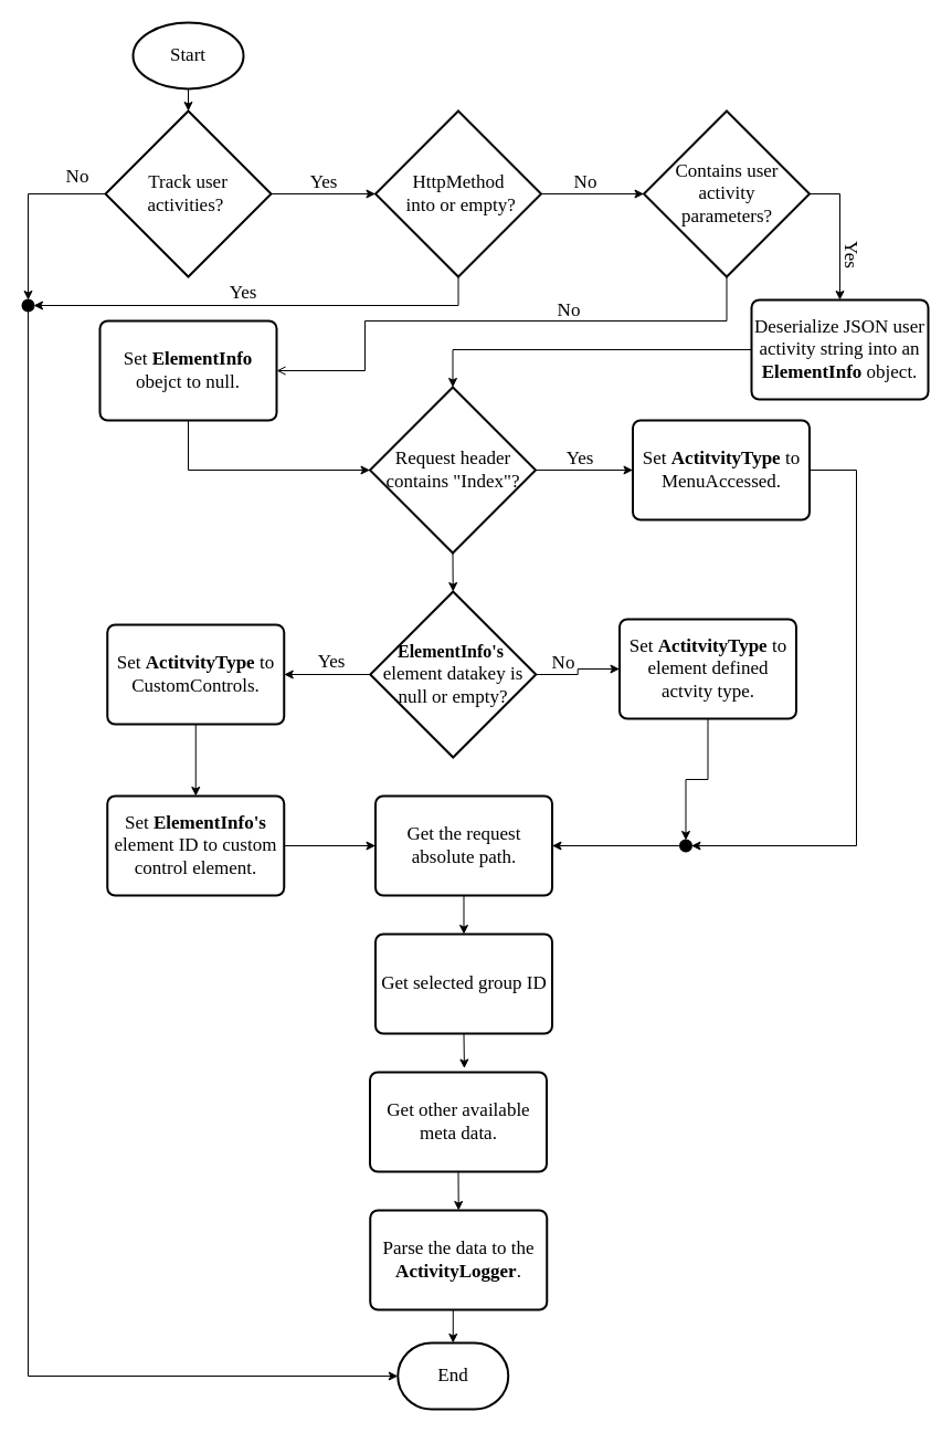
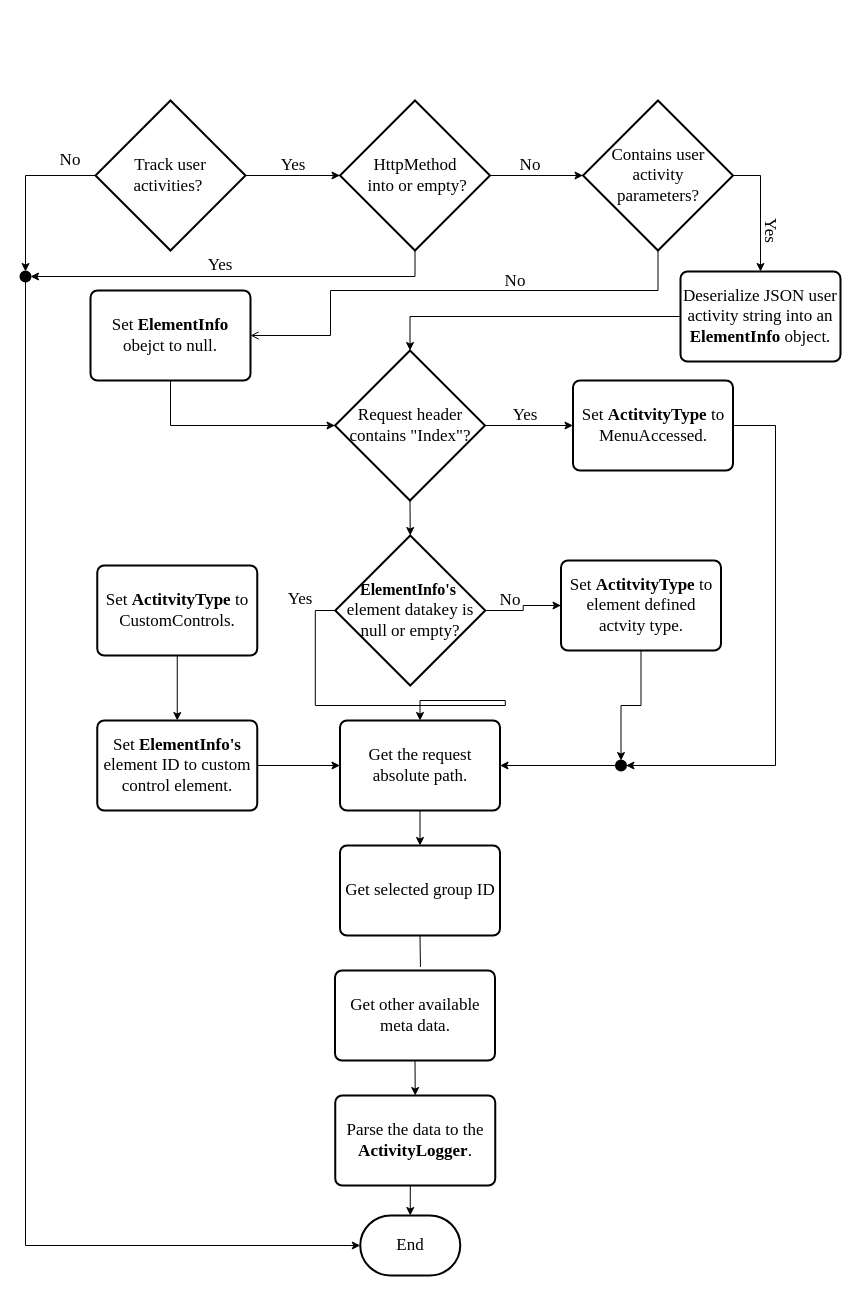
  <mxCell id="0" />
  <mxCell id="1" parent="0" />
- <mxCell id="2" style="edgeStyle=orthogonalEdgeStyle;rounded=0;orthogonalLoop=1;jettySize=auto;html=1;entryX=0.5;entryY=0;entryDx=0;entryDy=0;entryPerimeter=0;endArrow=classic;endFill=1;fontFamily=Times New Roman;" parent="1" source="3" target="6" edge="1"><mxGeometry relative="1" as="geometry" /></mxCell>
- <mxCell id="3" value="Start" style="strokeWidth=2;html=1;shape=mxgraph.flowchart.start_1;whiteSpace=wrap;fontFamily=Times New Roman;fillColor=none;fontSize=17;" parent="1" vertex="1"><mxGeometry x="120" y="20" width="100" height="60" as="geometry" /></mxCell>
  <mxCell id="4" style="edgeStyle=orthogonalEdgeStyle;rounded=0;orthogonalLoop=1;jettySize=auto;html=1;exitX=1;exitY=0.5;exitDx=0;exitDy=0;exitPerimeter=0;entryX=0;entryY=0.5;entryDx=0;entryDy=0;entryPerimeter=0;endArrow=classic;endFill=1;fontFamily=Times New Roman;" parent="1" source="6" target="13" edge="1"><mxGeometry relative="1" as="geometry" /></mxCell>
  <mxCell id="5" style="edgeStyle=orthogonalEdgeStyle;rounded=0;orthogonalLoop=1;jettySize=auto;html=1;exitX=0;exitY=0.5;exitDx=0;exitDy=0;exitPerimeter=0;entryX=0.5;entryY=0;entryDx=0;entryDy=0;endArrow=classic;endFill=1;" edge="1" parent="1" source="6" target="50"><mxGeometry relative="1" as="geometry" /></mxCell>
  <mxCell id="6" value="Track user activities?&amp;nbsp;" style="strokeWidth=2;html=1;shape=mxgraph.flowchart.decision;whiteSpace=wrap;fontFamily=Times New Roman;fillColor=none;fontSize=17;" parent="1" vertex="1"><mxGeometry x="95" y="100" width="150" height="150" as="geometry" /></mxCell>
  <mxCell id="7" style="edgeStyle=orthogonalEdgeStyle;rounded=0;orthogonalLoop=1;jettySize=auto;html=1;entryX=0;entryY=0.5;entryDx=0;entryDy=0;entryPerimeter=0;endArrow=classic;endFill=1;fontFamily=Times New Roman;" parent="1" source="8" target="27" edge="1"><mxGeometry relative="1" as="geometry"><Array as="points"><mxPoint x="170" y="425" /></Array></mxGeometry></mxCell>
  <mxCell id="8" value="Set &lt;b&gt;ElementInfo &lt;/b&gt;obejct to null." style="rounded=1;whiteSpace=wrap;html=1;absoluteArcSize=1;arcSize=14;strokeWidth=2;fontFamily=Times New Roman;fillColor=none;fontSize=17;" parent="1" vertex="1"><mxGeometry x="90" y="290" width="160" height="90" as="geometry" /></mxCell>
  <mxCell id="9" value="End" style="strokeWidth=2;html=1;shape=mxgraph.flowchart.terminator;whiteSpace=wrap;fillColor=none;fontFamily=Times New Roman;fontSize=17;" parent="1" vertex="1"><mxGeometry x="359.75" y="1215" width="100" height="60" as="geometry" /></mxCell>
  <mxCell id="10" value="Yes" style="text;html=1;strokeColor=none;fillColor=none;align=center;verticalAlign=middle;whiteSpace=wrap;rounded=0;fontFamily=Times New Roman;rotation=0;fontSize=17;" parent="1" vertex="1"><mxGeometry x="272.5" y="154.029" width="40" height="21" as="geometry" /></mxCell>
  <mxCell id="11" style="edgeStyle=orthogonalEdgeStyle;rounded=0;orthogonalLoop=1;jettySize=auto;html=1;exitX=1;exitY=0.5;exitDx=0;exitDy=0;exitPerimeter=0;entryX=0;entryY=0.5;entryDx=0;entryDy=0;entryPerimeter=0;" edge="1" parent="1" source="13" target="18"><mxGeometry relative="1" as="geometry" /></mxCell>
  <mxCell id="12" style="edgeStyle=orthogonalEdgeStyle;rounded=0;orthogonalLoop=1;jettySize=auto;html=1;exitX=0.5;exitY=1;exitDx=0;exitDy=0;exitPerimeter=0;entryX=1;entryY=0.5;entryDx=0;entryDy=0;endArrow=classic;endFill=1;" edge="1" parent="1" source="13" target="50"><mxGeometry relative="1" as="geometry" /></mxCell>
  <mxCell id="13" value="HttpMethod&lt;br&gt;&amp;nbsp;into or empty?" style="strokeWidth=2;html=1;shape=mxgraph.flowchart.decision;whiteSpace=wrap;fontFamily=Times New Roman;fillColor=none;fontSize=17;" parent="1" vertex="1"><mxGeometry x="339.5" y="100" width="150" height="150" as="geometry" /></mxCell>
  <mxCell id="14" style="edgeStyle=orthogonalEdgeStyle;rounded=0;orthogonalLoop=1;jettySize=auto;html=1;exitX=0;exitY=0.5;exitDx=0;exitDy=0;entryX=0.5;entryY=0;entryDx=0;entryDy=0;entryPerimeter=0;endArrow=classic;endFill=1;" edge="1" parent="1" source="15" target="27"><mxGeometry relative="1" as="geometry" /></mxCell>
  <mxCell id="15" value="Deserialize JSON user activity string into an &lt;b&gt;ElementInfo &lt;/b&gt;object." style="rounded=1;whiteSpace=wrap;html=1;absoluteArcSize=1;arcSize=14;strokeWidth=2;fontFamily=Times New Roman;fillColor=none;fontSize=17;" parent="1" vertex="1"><mxGeometry x="680" y="271" width="160" height="90" as="geometry" /></mxCell>
  <mxCell id="16" style="edgeStyle=orthogonalEdgeStyle;rounded=0;orthogonalLoop=1;jettySize=auto;html=1;exitX=0.5;exitY=1;exitDx=0;exitDy=0;exitPerimeter=0;entryX=1;entryY=0.5;entryDx=0;entryDy=0;endArrow=open;endFill=1;" edge="1" parent="1" source="18" target="8"><mxGeometry relative="1" as="geometry"><Array as="points"><mxPoint x="658" y="290" /><mxPoint x="330" y="290" /><mxPoint x="330" y="335" /></Array></mxGeometry></mxCell>
  <mxCell id="17" style="edgeStyle=orthogonalEdgeStyle;rounded=0;orthogonalLoop=1;jettySize=auto;html=1;exitX=1;exitY=0.5;exitDx=0;exitDy=0;exitPerimeter=0;entryX=0.5;entryY=0;entryDx=0;entryDy=0;endArrow=classic;endFill=1;" edge="1" parent="1" source="18" target="15"><mxGeometry relative="1" as="geometry" /></mxCell>
  <mxCell id="18" value="&lt;font style=&quot;font-size: 17px&quot;&gt;Contains user &lt;br&gt;activity &lt;br&gt;parameters?&lt;/font&gt;" style="strokeWidth=2;html=1;shape=mxgraph.flowchart.decision;whiteSpace=wrap;fontFamily=Times New Roman;fillColor=none;fontSize=17;" parent="1" vertex="1"><mxGeometry x="582.5" y="100" width="150" height="150" as="geometry" /></mxCell>
  <mxCell id="19" value="No" style="text;html=1;strokeColor=none;fillColor=none;align=center;verticalAlign=middle;whiteSpace=wrap;rounded=0;fontFamily=Times New Roman;rotation=0;fontSize=17;" parent="1" vertex="1"><mxGeometry x="50" y="150" width="40" height="20" as="geometry" /></mxCell>
  <mxCell id="20" value="Yes" style="text;html=1;strokeColor=none;fillColor=none;align=center;verticalAlign=middle;whiteSpace=wrap;rounded=0;fontFamily=Times New Roman;rotation=90;fontSize=17;" parent="1" vertex="1"><mxGeometry x="750" y="219.999" width="40" height="21" as="geometry" /></mxCell>
  <mxCell id="21" value="Yes" style="text;html=1;strokeColor=none;fillColor=none;align=center;verticalAlign=middle;whiteSpace=wrap;rounded=0;fontFamily=Times New Roman;rotation=0;fontSize=17;" parent="1" vertex="1"><mxGeometry x="200" y="254.999" width="40" height="21" as="geometry" /></mxCell>
- <mxCell id="22" style="edgeStyle=orthogonalEdgeStyle;rounded=0;orthogonalLoop=1;jettySize=auto;html=1;exitX=0;exitY=0.5;exitDx=0;exitDy=0;exitPerimeter=0;entryX=1;entryY=0.5;entryDx=0;entryDy=0;endArrow=classic;endFill=1;fontFamily=Times New Roman;" parent="1" source="24" target="32" edge="1"><mxGeometry relative="1" as="geometry" /></mxCell>
+ <mxCell id="22" style="edgeStyle=orthogonalEdgeStyle;rounded=0;orthogonalLoop=1;jettySize=auto;html=1;exitX=0;exitY=0.5;exitDx=0;exitDy=0;exitPerimeter=0;endArrow=classic;endFill=1;fontFamily=Times New Roman;" parent="1" source="24" target="38" edge="1"><mxGeometry relative="1" as="geometry" /></mxCell>
  <mxCell id="23" style="edgeStyle=orthogonalEdgeStyle;rounded=0;orthogonalLoop=1;jettySize=auto;html=1;exitX=1;exitY=0.5;exitDx=0;exitDy=0;exitPerimeter=0;entryX=0;entryY=0.5;entryDx=0;entryDy=0;endArrow=classic;endFill=1;" edge="1" parent="1" source="24" target="36"><mxGeometry relative="1" as="geometry" /></mxCell>
  <mxCell id="24" value="&lt;b style=&quot;font-size: 16px;&quot;&gt;&lt;font style=&quot;font-size: 16px;&quot;&gt;ElementInfo's&lt;/font&gt;&amp;nbsp; &lt;/b&gt;element datakey&lt;b&gt;&amp;nbsp;&lt;/b&gt;is null or empty?" style="strokeWidth=2;html=1;shape=mxgraph.flowchart.decision;whiteSpace=wrap;fontFamily=Times New Roman;fillColor=none;fontSize=17;" parent="1" vertex="1"><mxGeometry x="334.75" y="535" width="150" height="150" as="geometry" /></mxCell>
  <mxCell id="25" style="edgeStyle=orthogonalEdgeStyle;rounded=0;orthogonalLoop=1;jettySize=auto;html=1;exitX=1;exitY=0.5;exitDx=0;exitDy=0;exitPerimeter=0;entryX=0;entryY=0.5;entryDx=0;entryDy=0;endArrow=classic;endFill=1;fontFamily=Times New Roman;" parent="1" source="27" target="29" edge="1"><mxGeometry relative="1" as="geometry" /></mxCell>
  <mxCell id="26" style="edgeStyle=orthogonalEdgeStyle;rounded=0;orthogonalLoop=1;jettySize=auto;html=1;exitX=0.5;exitY=1;exitDx=0;exitDy=0;exitPerimeter=0;entryX=0.5;entryY=0;entryDx=0;entryDy=0;entryPerimeter=0;endArrow=classic;endFill=1;" edge="1" parent="1" source="27" target="24"><mxGeometry relative="1" as="geometry" /></mxCell>
  <mxCell id="27" value="Request header contains &quot;Index&quot;?" style="strokeWidth=2;html=1;shape=mxgraph.flowchart.decision;whiteSpace=wrap;fontFamily=Times New Roman;fillColor=none;fontSize=17;" parent="1" vertex="1"><mxGeometry x="334.5" y="350" width="150" height="150" as="geometry" /></mxCell>
  <mxCell id="28" style="edgeStyle=orthogonalEdgeStyle;rounded=0;orthogonalLoop=1;jettySize=auto;html=1;exitX=1;exitY=0.5;exitDx=0;exitDy=0;entryX=1;entryY=0.5;entryDx=0;entryDy=0;endArrow=classic;endFill=1;" edge="1" parent="1" source="29" target="52"><mxGeometry relative="1" as="geometry"><Array as="points"><mxPoint x="775" y="425" /><mxPoint x="775" y="765" /></Array></mxGeometry></mxCell>
  <mxCell id="29" value="Set &lt;b&gt;ActitvityType &lt;/b&gt;to MenuAccessed." style="rounded=1;whiteSpace=wrap;html=1;absoluteArcSize=1;arcSize=14;strokeWidth=2;fontFamily=Times New Roman;fillColor=none;fontSize=17;" parent="1" vertex="1"><mxGeometry x="572.5" y="380" width="160" height="90" as="geometry" /></mxCell>
  <mxCell id="30" value="Yes" style="text;html=1;strokeColor=none;fillColor=none;align=center;verticalAlign=middle;whiteSpace=wrap;rounded=0;fontFamily=Times New Roman;rotation=0;fontSize=17;" parent="1" vertex="1"><mxGeometry x="505" y="404.999" width="40" height="21" as="geometry" /></mxCell>
  <mxCell id="31" style="edgeStyle=orthogonalEdgeStyle;rounded=0;orthogonalLoop=1;jettySize=auto;html=1;exitX=0.5;exitY=1;exitDx=0;exitDy=0;entryX=0.5;entryY=0;entryDx=0;entryDy=0;endArrow=classic;endFill=1;fontFamily=Times New Roman;" parent="1" source="32" target="34" edge="1"><mxGeometry relative="1" as="geometry" /></mxCell>
  <mxCell id="32" value="Set &lt;b&gt;ActitvityType &lt;/b&gt;to CustomControls." style="rounded=1;whiteSpace=wrap;html=1;absoluteArcSize=1;arcSize=14;strokeWidth=2;fontFamily=Times New Roman;fillColor=none;fontSize=17;" parent="1" vertex="1"><mxGeometry x="96.75" y="565" width="160" height="90" as="geometry" /></mxCell>
  <mxCell id="33" style="edgeStyle=orthogonalEdgeStyle;rounded=0;orthogonalLoop=1;jettySize=auto;html=1;exitX=1;exitY=0.5;exitDx=0;exitDy=0;entryX=0;entryY=0.5;entryDx=0;entryDy=0;endArrow=classic;endFill=1;" edge="1" parent="1" source="34" target="38"><mxGeometry relative="1" as="geometry" /></mxCell>
  <mxCell id="34" value="Set &lt;b&gt;ElementInfo's &lt;/b&gt;element ID&amp;nbsp;to custom control element." style="rounded=1;whiteSpace=wrap;html=1;absoluteArcSize=1;arcSize=14;strokeWidth=2;fontFamily=Times New Roman;fillColor=none;fontSize=17;" parent="1" vertex="1"><mxGeometry x="96.75" y="720" width="160" height="90" as="geometry" /></mxCell>
  <mxCell id="35" style="edgeStyle=orthogonalEdgeStyle;rounded=0;orthogonalLoop=1;jettySize=auto;html=1;exitX=0.5;exitY=1;exitDx=0;exitDy=0;entryX=0.5;entryY=0;entryDx=0;entryDy=0;endArrow=classic;endFill=1;" edge="1" parent="1" source="36" target="52"><mxGeometry relative="1" as="geometry" /></mxCell>
  <mxCell id="36" value="Set&amp;nbsp;&lt;b&gt;ActitvityType&amp;nbsp;&lt;/b&gt;to element defined actvity type." style="rounded=1;whiteSpace=wrap;html=1;absoluteArcSize=1;arcSize=14;strokeWidth=2;fontFamily=Times New Roman;fillColor=none;fontSize=17;" parent="1" vertex="1"><mxGeometry x="560.5" y="560" width="160" height="90" as="geometry" /></mxCell>
  <mxCell id="37" style="edgeStyle=orthogonalEdgeStyle;rounded=0;orthogonalLoop=1;jettySize=auto;html=1;exitX=0.5;exitY=1;exitDx=0;exitDy=0;entryX=0.5;entryY=0;entryDx=0;entryDy=0;endArrow=classic;endFill=1;" edge="1" parent="1" source="38" target="40"><mxGeometry relative="1" as="geometry" /></mxCell>
  <mxCell id="38" value="Get the request absolute path." style="rounded=1;whiteSpace=wrap;html=1;absoluteArcSize=1;arcSize=14;strokeWidth=2;fontFamily=Times New Roman;fillColor=none;fontSize=17;" parent="1" vertex="1"><mxGeometry x="339.5" y="720" width="160" height="90" as="geometry" /></mxCell>
- <mxCell id="39" style="edgeStyle=orthogonalEdgeStyle;rounded=0;orthogonalLoop=1;jettySize=auto;html=1;exitX=0.5;exitY=1;exitDx=0;exitDy=0;entryX=0.534;entryY=-0.039;entryDx=0;entryDy=0;entryPerimeter=0;fontSize=16;endArrow=classic;endFill=1;" edge="1" parent="1" source="40" target="48"><mxGeometry relative="1" as="geometry" /></mxCell>
+ <mxCell id="39" style="edgeStyle=orthogonalEdgeStyle;rounded=0;orthogonalLoop=1;jettySize=auto;html=1;exitX=0.5;exitY=1;exitDx=0;exitDy=0;entryX=0.534;entryY=-0.039;entryDx=0;entryDy=0;entryPerimeter=0;fontSize=16;endArrow=none;endFill=1;" edge="1" parent="1" source="40" target="48"><mxGeometry relative="1" as="geometry" /></mxCell>
  <mxCell id="40" value="Get selected group ID" style="rounded=1;whiteSpace=wrap;html=1;absoluteArcSize=1;arcSize=14;strokeWidth=2;fontFamily=Times New Roman;fillColor=none;fontSize=17;" parent="1" vertex="1"><mxGeometry x="339.5" y="845" width="160" height="90" as="geometry" /></mxCell>
  <mxCell id="41" style="edgeStyle=orthogonalEdgeStyle;rounded=0;orthogonalLoop=1;jettySize=auto;html=1;exitX=0.5;exitY=1;exitDx=0;exitDy=0;entryX=0.5;entryY=0;entryDx=0;entryDy=0;entryPerimeter=0;fontSize=16;endArrow=classic;endFill=1;" edge="1" parent="1" source="42" target="9"><mxGeometry relative="1" as="geometry" /></mxCell>
  <mxCell id="42" value="Parse the data to the &lt;b&gt;ActivityLogger&lt;/b&gt;." style="rounded=1;whiteSpace=wrap;html=1;absoluteArcSize=1;arcSize=14;strokeWidth=2;fontFamily=Times New Roman;fillColor=none;fontSize=17;" parent="1" vertex="1"><mxGeometry x="334.75" y="1095" width="160" height="90" as="geometry" /></mxCell>
  <mxCell id="43" value="No" style="text;html=1;strokeColor=none;fillColor=none;align=center;verticalAlign=middle;whiteSpace=wrap;rounded=0;fontFamily=Times New Roman;rotation=0;fontSize=17;" parent="1" vertex="1"><mxGeometry x="489.5" y="590" width="40" height="20" as="geometry" /></mxCell>
  <mxCell id="44" value="No" style="text;html=1;strokeColor=none;fillColor=none;align=center;verticalAlign=middle;whiteSpace=wrap;rounded=0;fontFamily=Times New Roman;rotation=0;fontSize=17;" parent="1" vertex="1"><mxGeometry x="510" y="155.03" width="40" height="20" as="geometry" /></mxCell>
  <mxCell id="45" value="No" style="text;html=1;strokeColor=none;fillColor=none;align=center;verticalAlign=middle;whiteSpace=wrap;rounded=0;fontFamily=Times New Roman;rotation=0;fontSize=17;" parent="1" vertex="1"><mxGeometry x="494.5" y="271" width="40" height="20" as="geometry" /></mxCell>
  <mxCell id="46" value="Yes" style="text;html=1;strokeColor=none;fillColor=none;align=center;verticalAlign=middle;whiteSpace=wrap;rounded=0;fontFamily=Times New Roman;rotation=0;fontSize=17;" parent="1" vertex="1"><mxGeometry x="280" y="588.999" width="40" height="21" as="geometry" /></mxCell>
  <mxCell id="47" style="edgeStyle=orthogonalEdgeStyle;rounded=0;orthogonalLoop=1;jettySize=auto;html=1;exitX=0.5;exitY=1;exitDx=0;exitDy=0;entryX=0.5;entryY=0;entryDx=0;entryDy=0;endArrow=classic;endFill=1;" edge="1" parent="1" source="48" target="42"><mxGeometry relative="1" as="geometry" /></mxCell>
  <mxCell id="48" value="Get other available meta data." style="rounded=1;whiteSpace=wrap;html=1;absoluteArcSize=1;arcSize=14;strokeWidth=2;fontFamily=Times New Roman;fillColor=none;fontSize=17;" parent="1" vertex="1"><mxGeometry x="334.5" y="970" width="160" height="90" as="geometry" /></mxCell>
  <mxCell id="49" style="edgeStyle=orthogonalEdgeStyle;rounded=0;orthogonalLoop=1;jettySize=auto;html=1;exitX=0.5;exitY=1;exitDx=0;exitDy=0;entryX=0;entryY=0.5;entryDx=0;entryDy=0;entryPerimeter=0;endArrow=classic;endFill=1;" edge="1" parent="1" source="50" target="9"><mxGeometry relative="1" as="geometry" /></mxCell>
  <mxCell id="50" value="" style="ellipse;whiteSpace=wrap;html=1;aspect=fixed;strokeWidth=2;fontFamily=Times New Roman;fontSize=17;fillColor=#000000;" vertex="1" parent="1"><mxGeometry x="20" y="271" width="10" height="10" as="geometry" /></mxCell>
  <mxCell id="51" style="edgeStyle=orthogonalEdgeStyle;rounded=0;orthogonalLoop=1;jettySize=auto;html=1;exitX=0;exitY=0.5;exitDx=0;exitDy=0;entryX=1;entryY=0.5;entryDx=0;entryDy=0;endArrow=classic;endFill=1;" edge="1" parent="1" source="52" target="38"><mxGeometry relative="1" as="geometry" /></mxCell>
  <mxCell id="52" value="" style="ellipse;whiteSpace=wrap;html=1;aspect=fixed;strokeWidth=2;fontFamily=Times New Roman;fontSize=17;fillColor=#000000;" vertex="1" parent="1"><mxGeometry x="615.5" y="760" width="10" height="10" as="geometry" /></mxCell>
